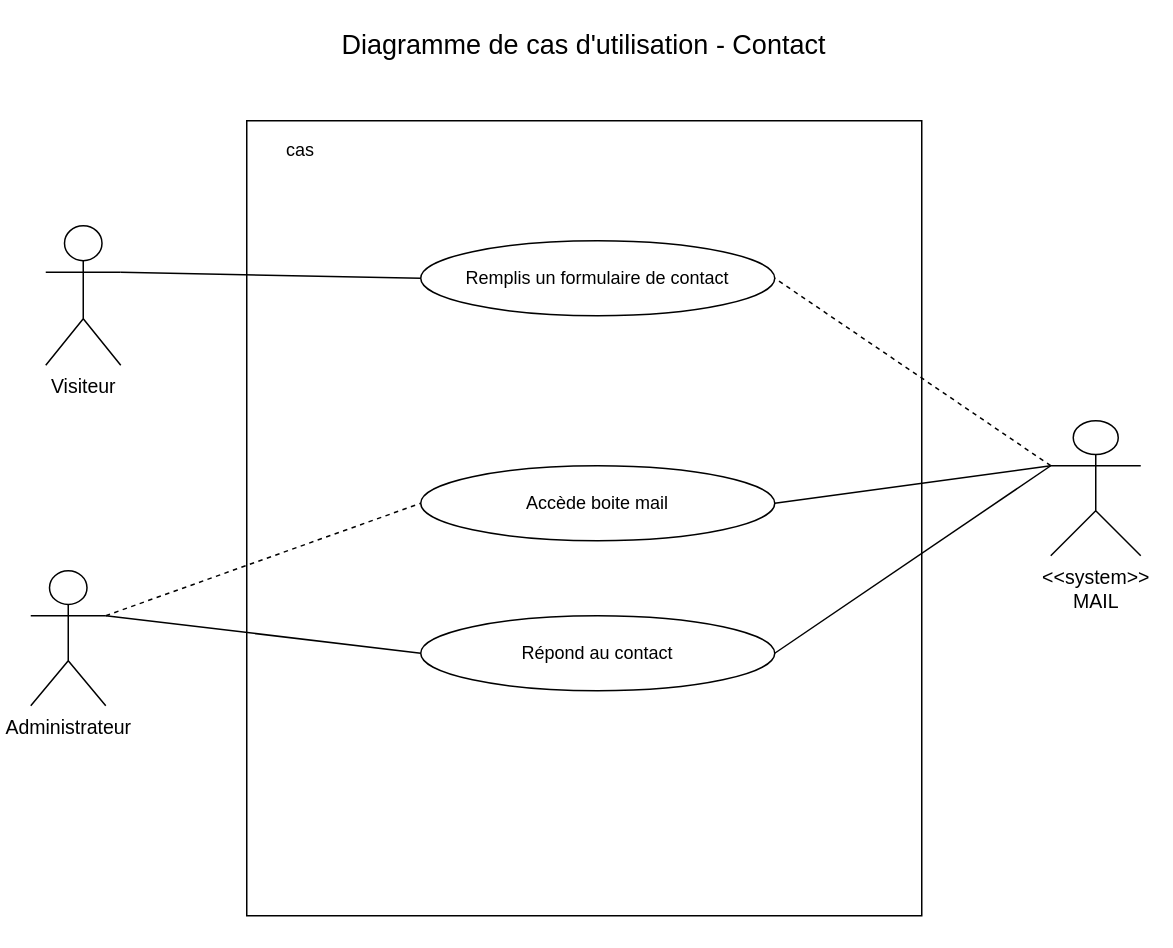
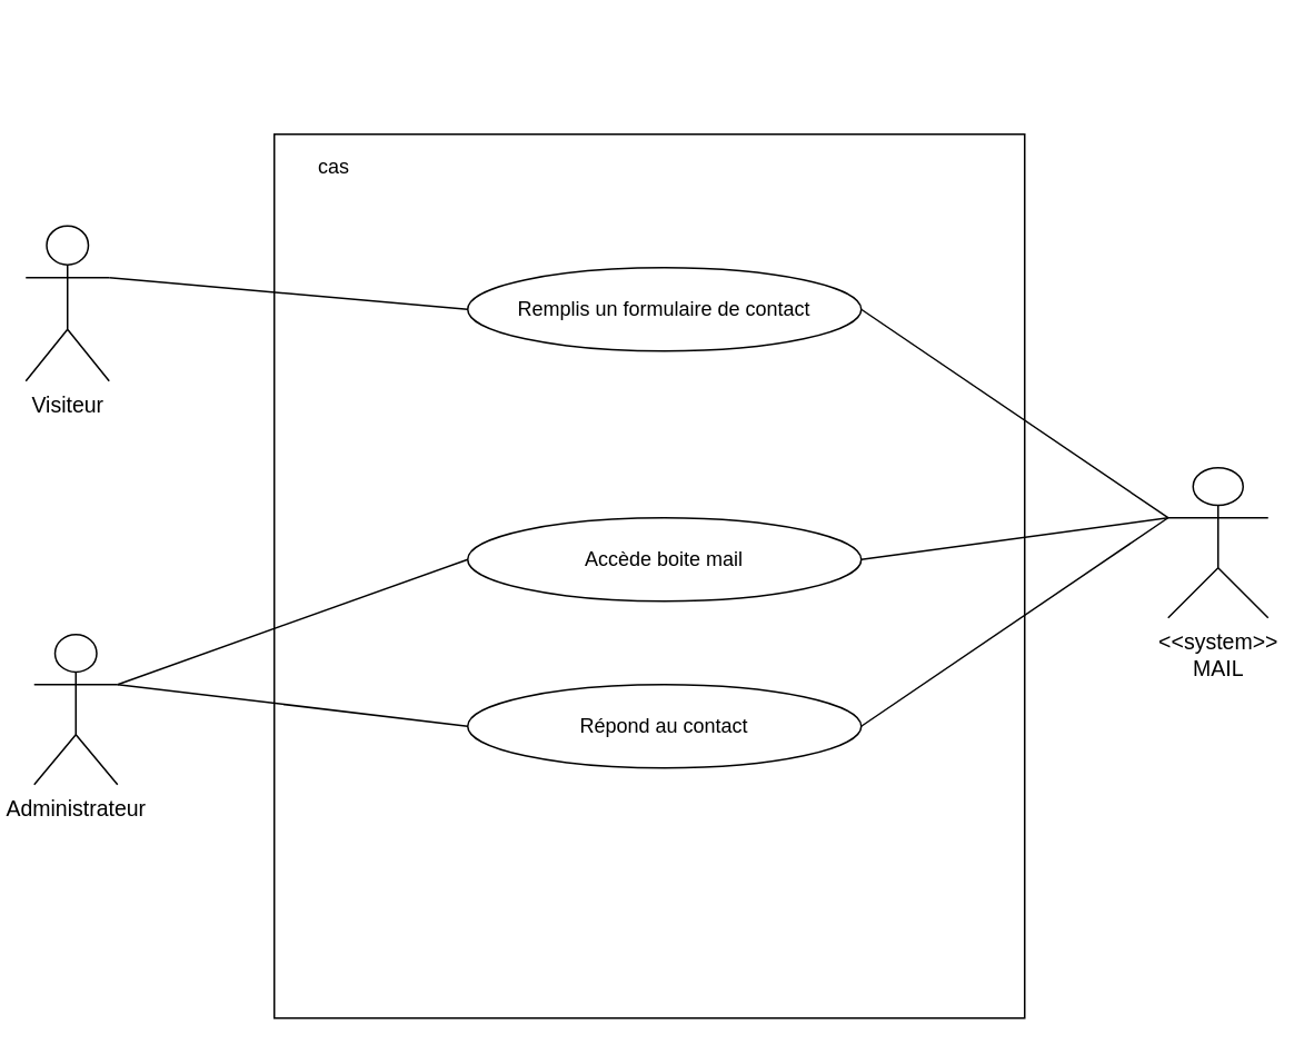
  <mxCell id="0" />
  <mxCell id="1" parent="0" />
  <mxCell id="2" value="" style="whiteSpace=wrap;html=1;" parent="1" vertex="1"><mxGeometry x="164" y="80" width="450" height="530" as="geometry" /></mxCell>
  <mxCell id="3" value="cas" style="text;html=1;strokeColor=none;fillColor=none;align=center;verticalAlign=middle;whiteSpace=wrap;rounded=0;" parent="1" vertex="1"><mxGeometry x="180" y="90" width="40" height="20" as="geometry" /></mxCell>
- <mxCell id="4" value="Diagramme de cas d'utilisation - Contact" style="text;html=1;strokeColor=none;fillColor=none;align=center;verticalAlign=middle;whiteSpace=wrap;rounded=0;fontSize=18;" parent="1" vertex="1"><mxGeometry x="186" y="20" width="406" height="20" as="geometry" /></mxCell>
- <mxCell id="5" value="Visiteur" style="shape=umlActor;verticalLabelPosition=bottom;labelBackgroundColor=#ffffff;verticalAlign=top;html=1;fontSize=13;" parent="1" vertex="1"><mxGeometry x="30" y="150" width="50" height="93" as="geometry" /></mxCell>
+ <mxCell id="5" value="Visiteur" style="shape=umlActor;verticalLabelPosition=bottom;labelBackgroundColor=#ffffff;verticalAlign=top;html=1;fontSize=13;" parent="1" vertex="1"><mxGeometry x="15" y="135" width="50" height="93" as="geometry" /></mxCell>
  <mxCell id="6" value="Administrateur" style="shape=umlActor;verticalLabelPosition=bottom;labelBackgroundColor=#ffffff;verticalAlign=top;html=1;fontSize=13;" parent="1" vertex="1"><mxGeometry x="20" y="380" width="50" height="90" as="geometry" /></mxCell>
  <mxCell id="7" value="&amp;lt;&amp;lt;system&amp;gt;&amp;gt;&lt;br&gt;MAIL" style="shape=umlActor;verticalLabelPosition=bottom;labelBackgroundColor=#ffffff;verticalAlign=top;html=1;fontSize=13;" parent="1" vertex="1"><mxGeometry x="700" y="280" width="60" height="90" as="geometry" /></mxCell>
  <mxCell id="8" value="Remplis un formulaire de contact" style="ellipse;whiteSpace=wrap;html=1;" parent="1" vertex="1"><mxGeometry x="280" y="160" width="236" height="50" as="geometry" /></mxCell>
  <mxCell id="9" value="Répond au contact" style="ellipse;whiteSpace=wrap;html=1;" parent="1" vertex="1"><mxGeometry x="280" y="410" width="236" height="50" as="geometry" /></mxCell>
  <mxCell id="10" value="" style="endArrow=none;html=1;entryX=0;entryY=0.5;entryDx=0;entryDy=0;exitX=1;exitY=0.333;exitDx=0;exitDy=0;exitPerimeter=0;" parent="1" source="5" target="8" edge="1"><mxGeometry width="50" height="50" relative="1" as="geometry"><mxPoint x="40" y="630" as="sourcePoint" /><mxPoint x="90" y="580" as="targetPoint" /></mxGeometry></mxCell>
  <mxCell id="11" value="" style="endArrow=none;html=1;entryX=0;entryY=0.5;entryDx=0;entryDy=0;exitX=1;exitY=0.333;exitDx=0;exitDy=0;exitPerimeter=0;" parent="1" source="6" target="9" edge="1"><mxGeometry width="50" height="50" relative="1" as="geometry"><mxPoint x="40" y="630" as="sourcePoint" /><mxPoint x="90" y="580" as="targetPoint" /></mxGeometry></mxCell>
  <mxCell id="12" value="" style="endArrow=none;html=1;entryX=1;entryY=0.5;entryDx=0;entryDy=0;" parent="1" target="9" edge="1"><mxGeometry width="50" height="50" relative="1" as="geometry"><mxPoint x="700" y="310" as="sourcePoint" /><mxPoint x="90" y="580" as="targetPoint" /></mxGeometry></mxCell>
  <mxCell id="13" value="Accède boite mail" style="ellipse;whiteSpace=wrap;html=1;" parent="1" vertex="1"><mxGeometry x="280" y="310" width="236" height="50" as="geometry" /></mxCell>
- <mxCell id="14" value="" style="endArrow=none;html=1;entryX=0;entryY=0.5;entryDx=0;entryDy=0;exitX=1;exitY=0.333;exitDx=0;exitDy=0;exitPerimeter=0;dashed=1;" parent="1" source="6" target="13" edge="1"><mxGeometry width="50" height="50" relative="1" as="geometry"><mxPoint x="80" y="500" as="sourcePoint" /><mxPoint x="90" y="505" as="targetPoint" /></mxGeometry></mxCell>
+ <mxCell id="14" value="" style="endArrow=none;html=1;entryX=0;entryY=0.5;entryDx=0;entryDy=0;exitX=1;exitY=0.333;exitDx=0;exitDy=0;exitPerimeter=0;" parent="1" source="6" target="13" edge="1"><mxGeometry width="50" height="50" relative="1" as="geometry"><mxPoint x="80" y="500" as="sourcePoint" /><mxPoint x="90" y="505" as="targetPoint" /></mxGeometry></mxCell>
  <mxCell id="15" value="" style="endArrow=none;html=1;exitX=0;exitY=0.333;exitDx=0;exitDy=0;exitPerimeter=0;entryX=1;entryY=0.5;entryDx=0;entryDy=0;" parent="1" source="7" target="13" edge="1"><mxGeometry width="50" height="50" relative="1" as="geometry"><mxPoint x="670" y="340" as="sourcePoint" /><mxPoint x="516" y="422" as="targetPoint" /></mxGeometry></mxCell>
- <mxCell id="16" value="" style="endArrow=none;html=1;exitX=0;exitY=0.333;exitDx=0;exitDy=0;exitPerimeter=0;entryX=1;entryY=0.5;entryDx=0;entryDy=0;dashed=1;" parent="1" source="7" target="8" edge="1"><mxGeometry width="50" height="50" relative="1" as="geometry"><mxPoint x="700" y="180" as="sourcePoint" /><mxPoint x="516" y="205" as="targetPoint" /></mxGeometry></mxCell>
+ <mxCell id="16" value="" style="endArrow=none;html=1;exitX=0;exitY=0.333;exitDx=0;exitDy=0;exitPerimeter=0;entryX=1;entryY=0.5;entryDx=0;entryDy=0;" parent="1" source="7" target="8" edge="1"><mxGeometry width="50" height="50" relative="1" as="geometry"><mxPoint x="700" y="180" as="sourcePoint" /><mxPoint x="516" y="205" as="targetPoint" /></mxGeometry></mxCell>
